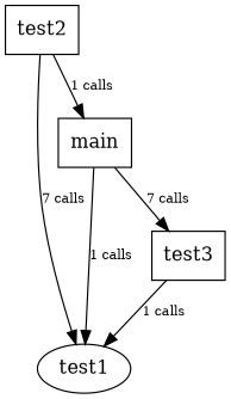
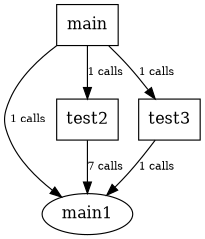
  digraph {
    node [shape=rectangle]
    edge [fontsize=10]
-   test1 [shape=ellipse]
+   test1 [shape=ellipse label=main1]
    main
    test2
    test3
    main -> test1 [label="1 calls"]
-   test2 -> main [label="1 calls"]
-   main -> test3 [label="7 calls"]
+   main -> test2 [label="1 calls"]
+   main -> test3 [label="1 calls"]
    test2 -> test1 [label="7 calls"]
    test3 -> test1 [label="1 calls"]
  }
